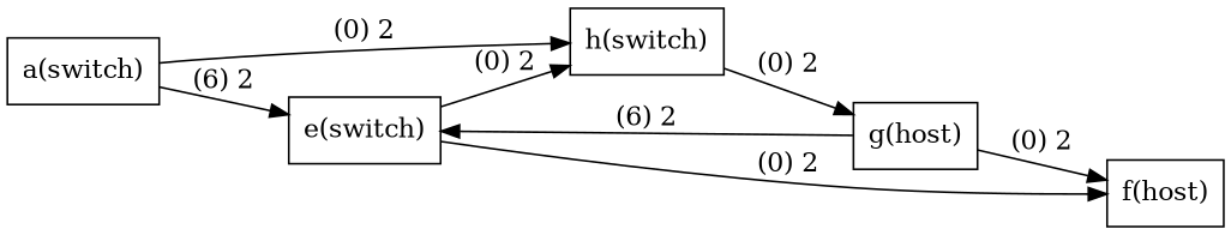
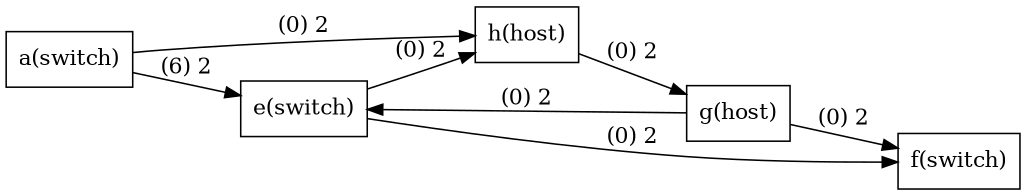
  digraph {
    rankdir=LR
    node [shape=record]
    n1 [label="a(switch)"]
    n2 [label="e(switch)"]
-   n3 [label="h(switch)"]
-   n4 [label="f(host)"]
+   n3 [label="h(host)"]
+   n4 [label="f(switch)"]
    n5 [label="g(host)"]
    n1 -> n2 [label="(6) 2"]
    n1 -> n3 [label="(0) 2"]
    n2 -> n3 [label="(0) 2"]
    n2 -> n4 [label="(0) 2"]
    n3 -> n5 [label="(0) 2"]
-   n5 -> n2 [label="(6) 2"]
+   n5 -> n2 [label="(0) 2"]
    n5 -> n4 [label="(0) 2"]
  }
